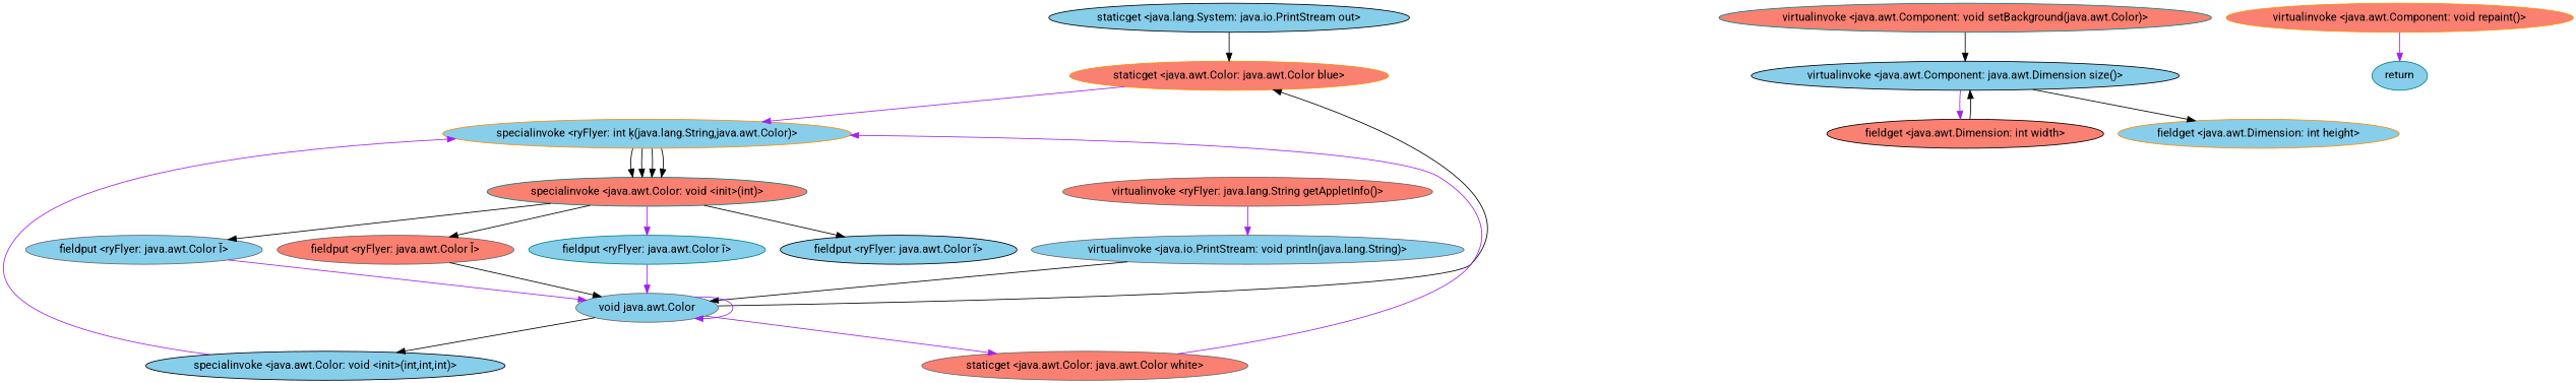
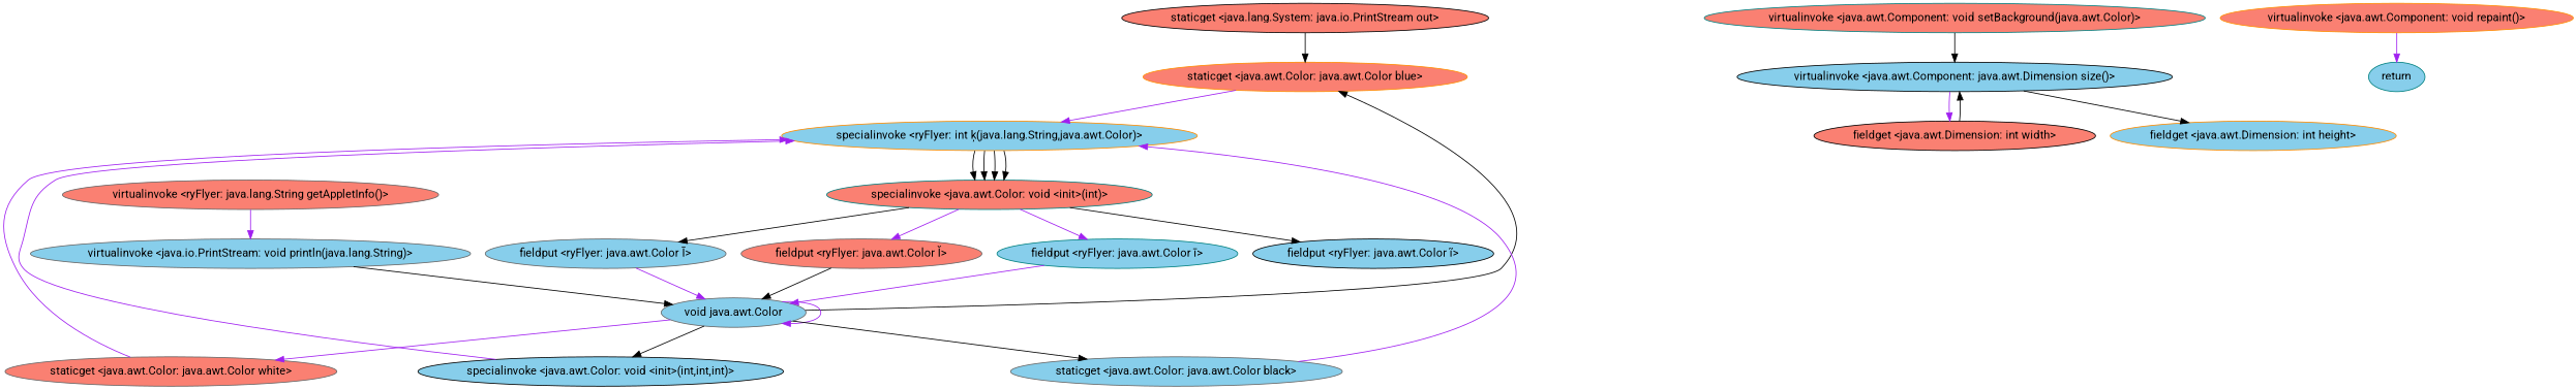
  digraph {
    fontname=Roboto
    node [color=gray40 fillcolor=skyblue fontname=Roboto style=filled]
    edge [color=black fontname=Roboto]
-   "staticget <java.lang.System: java.io.PrintStream out>" [color=black]
+   "staticget <java.lang.System: java.io.PrintStream out>" [color=black fillcolor=salmon]
    "staticget <java.awt.Color: java.awt.Color blue>" [color=darkorange fillcolor=salmon]
    "virtualinvoke <java.io.PrintStream: void println(java.lang.String)>"
    "virtualinvoke <ryFlyer: java.lang.String getAppletInfo()>" [fillcolor=salmon]
    n5 [label="void java.awt.Color"]
    "staticget <java.awt.Color: java.awt.Color white>" [fillcolor=salmon]
    "specialinvoke <java.awt.Color: void <init>(int,int,int)>" [color=black]
+   "staticget <java.awt.Color: java.awt.Color black>"
    "specialinvoke <ryFlyer: int ķ(java.lang.String,java.awt.Color)>" [color=darkorange]
    "specialinvoke <java.awt.Color: void <init>(int)>" [color=teal fillcolor=salmon]
    "fieldput <ryFlyer: java.awt.Color Ĭ>" [fillcolor=salmon]
    "fieldput <ryFlyer: java.awt.Color ī>" [color=teal]
    "fieldput <ryFlyer: java.awt.Color Ī>"
    "fieldput <ryFlyer: java.awt.Color ĩ>" [color=black]
    "virtualinvoke <java.awt.Component: void setBackground(java.awt.Color)>" [color=teal fillcolor=salmon]
    "virtualinvoke <java.awt.Component: java.awt.Dimension size()>" [color=black]
    "fieldget <java.awt.Dimension: int width>" [color=black fillcolor=salmon]
    "fieldget <java.awt.Dimension: int height>" [color=darkorange]
    "virtualinvoke <java.awt.Component: void repaint()>" [color=darkorange fillcolor=salmon]
    return [color=teal]
    "staticget <java.lang.System: java.io.PrintStream out>" -> "staticget <java.awt.Color: java.awt.Color blue>"
    "staticget <java.awt.Color: java.awt.Color blue>" -> "specialinvoke <ryFlyer: int ķ(java.lang.String,java.awt.Color)>" [color=purple]
    "virtualinvoke <java.io.PrintStream: void println(java.lang.String)>" -> n5
    "virtualinvoke <ryFlyer: java.lang.String getAppletInfo()>" -> "virtualinvoke <java.io.PrintStream: void println(java.lang.String)>" [color=purple]
    n5 -> "staticget <java.awt.Color: java.awt.Color blue>"
    n5 -> n5 [color=purple]
    n5 -> "staticget <java.awt.Color: java.awt.Color white>" [color=purple]
    n5 -> "specialinvoke <java.awt.Color: void <init>(int,int,int)>"
+   n5 -> "staticget <java.awt.Color: java.awt.Color black>"
    "staticget <java.awt.Color: java.awt.Color white>" -> "specialinvoke <ryFlyer: int ķ(java.lang.String,java.awt.Color)>" [color=purple]
    "specialinvoke <java.awt.Color: void <init>(int,int,int)>" -> "specialinvoke <ryFlyer: int ķ(java.lang.String,java.awt.Color)>" [color=purple]
+   "staticget <java.awt.Color: java.awt.Color black>" -> "specialinvoke <ryFlyer: int ķ(java.lang.String,java.awt.Color)>" [color=purple]
    "specialinvoke <ryFlyer: int ķ(java.lang.String,java.awt.Color)>" -> "specialinvoke <java.awt.Color: void <init>(int)>"
    "specialinvoke <ryFlyer: int ķ(java.lang.String,java.awt.Color)>" -> "specialinvoke <java.awt.Color: void <init>(int)>"
    "specialinvoke <ryFlyer: int ķ(java.lang.String,java.awt.Color)>" -> "specialinvoke <java.awt.Color: void <init>(int)>"
    "specialinvoke <ryFlyer: int ķ(java.lang.String,java.awt.Color)>" -> "specialinvoke <java.awt.Color: void <init>(int)>"
-   "specialinvoke <java.awt.Color: void <init>(int)>" -> "fieldput <ryFlyer: java.awt.Color Ĭ>"
+   "specialinvoke <java.awt.Color: void <init>(int)>" -> "fieldput <ryFlyer: java.awt.Color Ĭ>" [color=purple]
    "specialinvoke <java.awt.Color: void <init>(int)>" -> "fieldput <ryFlyer: java.awt.Color ī>" [color=purple]
    "specialinvoke <java.awt.Color: void <init>(int)>" -> "fieldput <ryFlyer: java.awt.Color Ī>"
    "specialinvoke <java.awt.Color: void <init>(int)>" -> "fieldput <ryFlyer: java.awt.Color ĩ>"
    "fieldput <ryFlyer: java.awt.Color Ĭ>" -> n5
    "fieldput <ryFlyer: java.awt.Color ī>" -> n5 [color=purple]
    "fieldput <ryFlyer: java.awt.Color Ī>" -> n5 [color=purple]
    "virtualinvoke <java.awt.Component: void setBackground(java.awt.Color)>" -> "virtualinvoke <java.awt.Component: java.awt.Dimension size()>"
    "virtualinvoke <java.awt.Component: java.awt.Dimension size()>" -> "fieldget <java.awt.Dimension: int width>" [color=purple]
    "virtualinvoke <java.awt.Component: java.awt.Dimension size()>" -> "fieldget <java.awt.Dimension: int height>"
    "fieldget <java.awt.Dimension: int width>" -> "virtualinvoke <java.awt.Component: java.awt.Dimension size()>"
    "virtualinvoke <java.awt.Component: void repaint()>" -> return [color=purple]
  }
